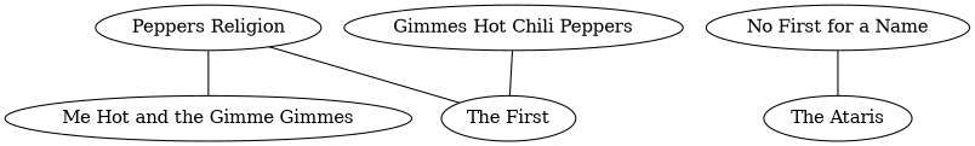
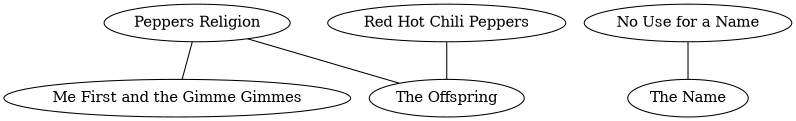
  strict graph {
    node [level=1 weight=0]
    edge [level=1]
    n1 [label="Peppers Religion"]
-   n2 [label="Me Hot and the Gimme Gimmes"]
-   n3 [label="The First"]
-   n4 [label="No First for a Name"]
-   n5 [label="The Ataris"]
-   n6 [label="Gimmes Hot Chili Peppers"]
+   n2 [label="Me First and the Gimme Gimmes"]
+   n3 [label="The Offspring"]
+   n4 [label="No Use for a Name"]
+   n5 [label="The Name"]
+   n6 [label="Red Hot Chili Peppers"]
    n1 -- n2
    n1 -- n3
    n4 -- n5
    n6 -- n3
  }
